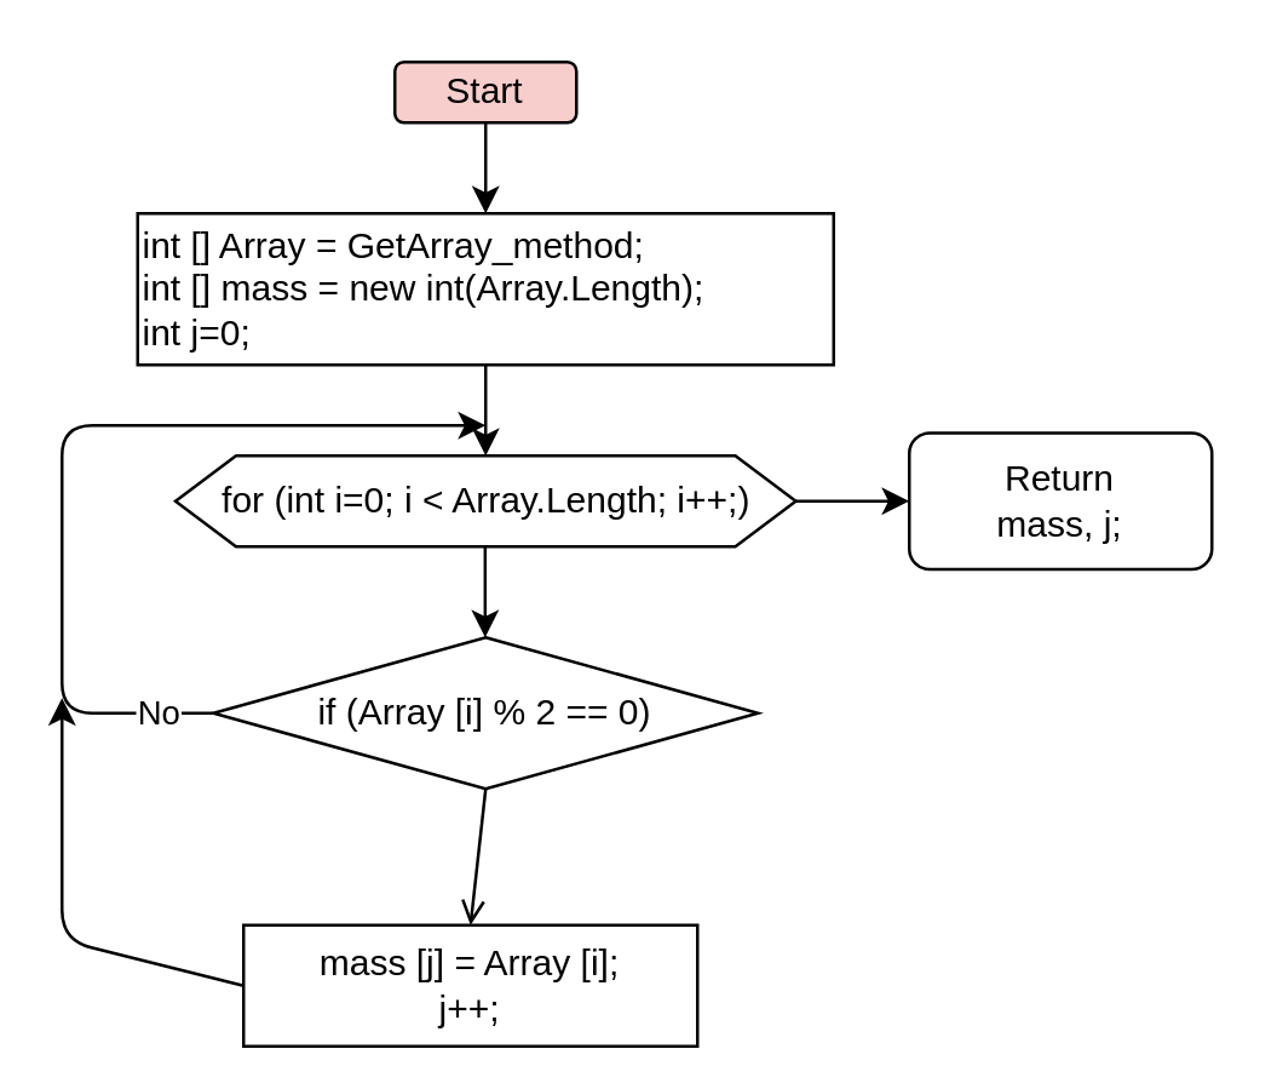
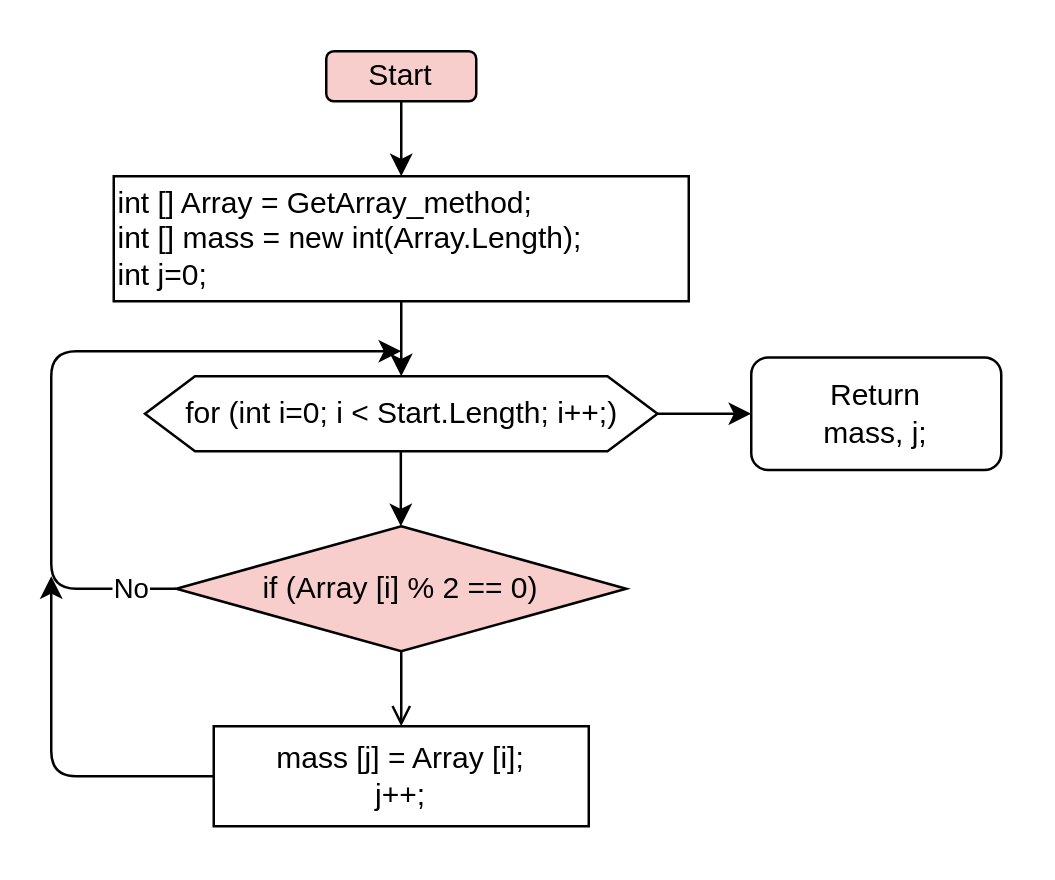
  <mxCell id="0" />
  <mxCell id="1" parent="0" />
  <mxCell id="2" value="Start" style="rounded=1;whiteSpace=wrap;html=1;fillColor=#f8cecc;" parent="1" vertex="1"><mxGeometry x="130" y="20" width="60" height="20" as="geometry" /></mxCell>
  <mxCell id="3" value="" style="endArrow=classic;html=1;exitX=0.5;exitY=1;exitDx=0;exitDy=0;" parent="1" source="2" edge="1"><mxGeometry width="50" height="50" relative="1" as="geometry"><mxPoint x="180" y="220" as="sourcePoint" /><mxPoint x="160" y="70" as="targetPoint" /></mxGeometry></mxCell>
  <mxCell id="4" value="int [] Array = GetArray_method;&lt;br&gt;int [] mass = new int(Array.Length);&lt;br&gt;int j=0;" style="rounded=0;whiteSpace=wrap;html=1;align=left;" parent="1" vertex="1"><mxGeometry x="45" y="70" width="230" height="50" as="geometry" /></mxCell>
  <mxCell id="5" value="" style="endArrow=classic;html=1;entryX=0.5;entryY=0;entryDx=0;entryDy=0;" parent="1" target="6" edge="1"><mxGeometry width="50" height="50" relative="1" as="geometry"><mxPoint x="160" y="120" as="sourcePoint" /><mxPoint x="159.66" y="140" as="targetPoint" /></mxGeometry></mxCell>
- <mxCell id="6" value="&lt;div style=&quot;text-align: left&quot;&gt;&lt;span&gt;for (int i=0; i &amp;lt; Array.Length; i++;)&lt;/span&gt;&lt;/div&gt;" style="shape=hexagon;perimeter=hexagonPerimeter2;whiteSpace=wrap;html=1;fixedSize=1;" parent="1" vertex="1"><mxGeometry x="57.5" y="150" width="205" height="30" as="geometry" /></mxCell>
+ <mxCell id="6" value="&lt;div style=&quot;text-align: left&quot;&gt;&lt;span&gt;for (int i=0; i &amp;lt; Start.Length; i++;)&lt;/span&gt;&lt;/div&gt;" style="shape=hexagon;perimeter=hexagonPerimeter2;whiteSpace=wrap;html=1;fixedSize=1;" parent="1" vertex="1"><mxGeometry x="57.5" y="150" width="205" height="30" as="geometry" /></mxCell>
  <mxCell id="7" value="" style="endArrow=classic;html=1;entryX=0.5;entryY=0;entryDx=0;entryDy=0;" parent="1" edge="1"><mxGeometry width="50" height="50" relative="1" as="geometry"><mxPoint x="159.83" y="180" as="sourcePoint" /><mxPoint x="159.83" y="210" as="targetPoint" /></mxGeometry></mxCell>
- <mxCell id="8" value="if (Array [i] % 2 == 0)" style="rhombus;whiteSpace=wrap;html=1;" parent="1" vertex="1"><mxGeometry x="70" y="210" width="180" height="50" as="geometry" /></mxCell>
- <mxCell id="9" value="mass [j] = Array [i];&lt;br&gt;j++;" style="rounded=0;whiteSpace=wrap;html=1;" parent="1" vertex="1"><mxGeometry x="80" y="305" width="150" height="40" as="geometry" /></mxCell>
+ <mxCell id="8" value="if (Array [i] % 2 == 0)" style="rhombus;whiteSpace=wrap;html=1;fillColor=#f8cecc;" parent="1" vertex="1"><mxGeometry x="70" y="210" width="180" height="50" as="geometry" /></mxCell>
+ <mxCell id="9" value="mass [j] = Array [i];&lt;br&gt;j++;" style="rounded=0;whiteSpace=wrap;html=1;" parent="1" vertex="1"><mxGeometry x="85" y="290" width="150" height="40" as="geometry" /></mxCell>
  <mxCell id="10" value="" style="endArrow=classic;html=1;exitX=0;exitY=0.5;exitDx=0;exitDy=0;" parent="1" source="8" edge="1"><mxGeometry width="50" height="50" relative="1" as="geometry"><mxPoint x="120" y="390" as="sourcePoint" /><mxPoint x="160" y="140" as="targetPoint" /><Array as="points"><mxPoint x="20" y="235" /><mxPoint x="20" y="140" /></Array></mxGeometry></mxCell>
  <mxCell id="11" value="No" style="edgeLabel;html=1;align=center;verticalAlign=middle;resizable=0;points=[];" parent="10" vertex="1" connectable="0"><mxGeometry x="-0.87" y="-1" relative="1" as="geometry"><mxPoint as="offset" /></mxGeometry></mxCell>
  <mxCell id="12" value="" style="endArrow=classic;html=1;exitX=1;exitY=0.5;exitDx=0;exitDy=0;" parent="1" source="6" edge="1"><mxGeometry width="50" height="50" relative="1" as="geometry"><mxPoint x="230" y="230" as="sourcePoint" /><mxPoint x="300" y="165" as="targetPoint" /></mxGeometry></mxCell>
  <mxCell id="13" value="Return &lt;br&gt;mass, j;" style="rounded=1;whiteSpace=wrap;html=1;" parent="1" vertex="1"><mxGeometry x="300" y="142.5" width="100" height="45" as="geometry" /></mxCell>
  <mxCell id="14" value="" style="endArrow=open;html=1;exitX=0.5;exitY=1;exitDx=0;exitDy=0;entryX=0.5;entryY=0;entryDx=0;entryDy=0;" parent="1" source="8" target="9" edge="1"><mxGeometry width="50" height="50" relative="1" as="geometry"><mxPoint x="180" y="320" as="sourcePoint" /><mxPoint x="230" y="270" as="targetPoint" /></mxGeometry></mxCell>
  <mxCell id="15" value="" style="endArrow=classic;html=1;exitX=0;exitY=0.5;exitDx=0;exitDy=0;" parent="1" source="9" edge="1"><mxGeometry width="50" height="50" relative="1" as="geometry"><mxPoint x="80" y="310" as="sourcePoint" /><mxPoint x="20" y="230" as="targetPoint" /><Array as="points"><mxPoint x="20" y="310" /></Array></mxGeometry></mxCell>
